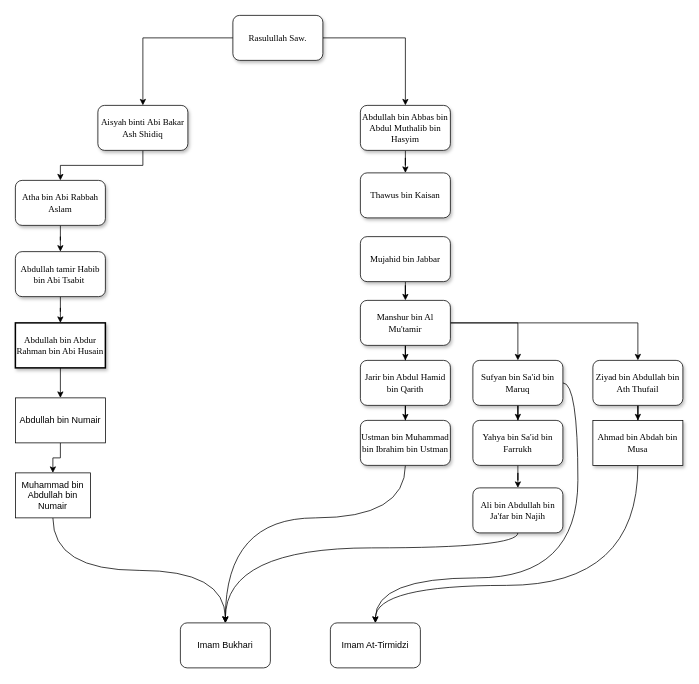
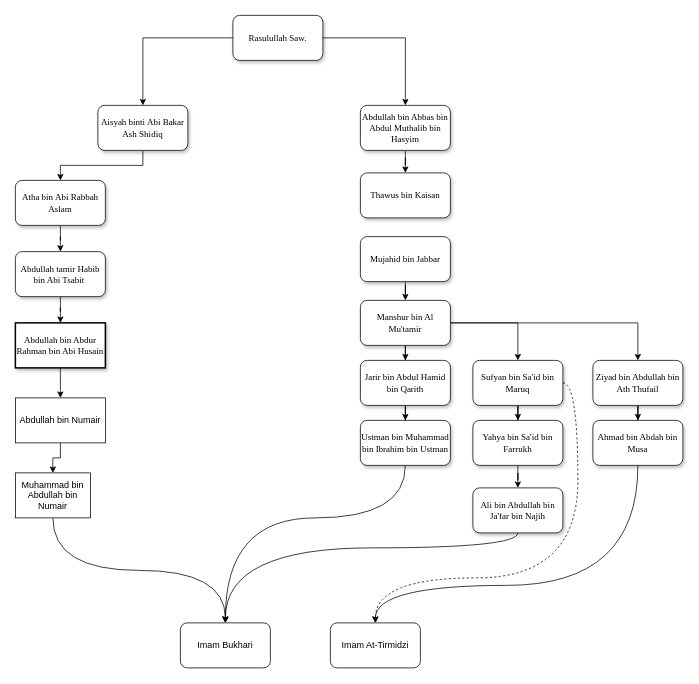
  <mxCell id="0" />
  <mxCell id="1" parent="0" />
  <mxCell id="2" style="edgeStyle=orthogonalEdgeStyle;rounded=0;orthogonalLoop=1;jettySize=auto;html=1;entryX=0.5;entryY=0;entryDx=0;entryDy=0;" edge="1" parent="1" source="4" target="6"><mxGeometry relative="1" as="geometry" /></mxCell>
  <mxCell id="3" style="edgeStyle=orthogonalEdgeStyle;rounded=0;orthogonalLoop=1;jettySize=auto;html=1;entryX=0.5;entryY=0;entryDx=0;entryDy=0;" edge="1" parent="1" source="4" target="8"><mxGeometry relative="1" as="geometry" /></mxCell>
  <mxCell id="4" value="Rasulullah Saw." style="whiteSpace=wrap;html=1;rounded=1;shadow=1;labelBackgroundColor=none;strokeWidth=1;fontFamily=Verdana;fontSize=12;align=center;" parent="1" vertex="1"><mxGeometry x="310" y="20" width="120" height="60" as="geometry" /></mxCell>
  <mxCell id="5" style="edgeStyle=orthogonalEdgeStyle;rounded=0;orthogonalLoop=1;jettySize=auto;html=1;entryX=0.5;entryY=0;entryDx=0;entryDy=0;" edge="1" parent="1" source="6" target="10"><mxGeometry relative="1" as="geometry" /></mxCell>
  <mxCell id="6" value="&lt;div style=&quot;&quot;&gt;Aisyah binti Abi Bakar Ash Shidiq&lt;/div&gt;" style="whiteSpace=wrap;html=1;rounded=1;shadow=1;labelBackgroundColor=none;strokeWidth=1;fontFamily=Verdana;fontSize=12;align=center;" parent="1" vertex="1"><mxGeometry x="130" y="140" width="120" height="60" as="geometry" /></mxCell>
  <mxCell id="7" value="" style="edgeStyle=orthogonalEdgeStyle;rounded=0;orthogonalLoop=1;jettySize=auto;html=1;" edge="1" parent="1" source="8" target="19"><mxGeometry relative="1" as="geometry" /></mxCell>
  <mxCell id="8" value="Abdullah bin Abbas bin Abdul Muthalib bin Hasyim" style="whiteSpace=wrap;html=1;rounded=1;shadow=1;labelBackgroundColor=none;strokeWidth=1;fontFamily=Verdana;fontSize=12;align=center;" parent="1" vertex="1"><mxGeometry x="480" y="140" width="120" height="60" as="geometry" /></mxCell>
  <mxCell id="9" style="edgeStyle=orthogonalEdgeStyle;rounded=0;orthogonalLoop=1;jettySize=auto;html=1;" edge="1" parent="1" source="10" target="12"><mxGeometry relative="1" as="geometry" /></mxCell>
  <mxCell id="10" value="Atha bin Abi Rabbah Aslam" style="whiteSpace=wrap;html=1;rounded=1;shadow=1;labelBackgroundColor=none;strokeWidth=1;fontFamily=Verdana;fontSize=12;align=center;" parent="1" vertex="1"><mxGeometry x="20" y="240" width="120" height="60" as="geometry" /></mxCell>
  <mxCell id="11" style="edgeStyle=orthogonalEdgeStyle;rounded=0;orthogonalLoop=1;jettySize=auto;html=1;entryX=0.5;entryY=0;entryDx=0;entryDy=0;" edge="1" parent="1" source="12" target="14"><mxGeometry relative="1" as="geometry" /></mxCell>
  <mxCell id="12" value="Abdullah tamir Habib bin Abi Tsabit&amp;nbsp;" style="whiteSpace=wrap;html=1;rounded=1;shadow=1;labelBackgroundColor=none;strokeWidth=1;fontFamily=Verdana;fontSize=12;align=center;" parent="1" vertex="1"><mxGeometry x="20" y="335" width="120" height="60" as="geometry" /></mxCell>
  <mxCell id="13" style="edgeStyle=orthogonalEdgeStyle;rounded=0;orthogonalLoop=1;jettySize=auto;html=1;" edge="1" parent="1" source="14" target="16"><mxGeometry relative="1" as="geometry" /></mxCell>
  <mxCell id="14" value="Abdullah bin Abdur Rahman bin Abi Husain" style="whiteSpace=wrap;html=1;rounded=0;shadow=1;labelBackgroundColor=none;strokeWidth=2;fontFamily=Verdana;fontSize=12;align=center;" parent="1" vertex="1"><mxGeometry x="20" y="430" width="120" height="60" as="geometry" /></mxCell>
  <mxCell id="15" value="" style="edgeStyle=orthogonalEdgeStyle;rounded=0;orthogonalLoop=1;jettySize=auto;html=1;" edge="1" parent="1" source="16" target="18"><mxGeometry relative="1" as="geometry" /></mxCell>
  <mxCell id="16" value="Abdullah bin Numair" style="rounded=0;whiteSpace=wrap;html=1;" vertex="1" parent="1"><mxGeometry x="20" y="530" width="120" height="60" as="geometry" /></mxCell>
  <mxCell id="17" style="edgeStyle=orthogonalEdgeStyle;orthogonalLoop=1;jettySize=auto;html=1;exitX=0.5;exitY=1;exitDx=0;exitDy=0;entryX=0.5;entryY=0;entryDx=0;entryDy=0;curved=1;" edge="1" parent="1" source="18" target="37"><mxGeometry relative="1" as="geometry"><mxPoint x="140" y="750" as="targetPoint" /></mxGeometry></mxCell>
  <mxCell id="18" value="Muhammad bin Abdullah bin Numair" style="whiteSpace=wrap;html=1;rounded=0;" vertex="1" parent="1"><mxGeometry x="20" y="630" width="100" height="60" as="geometry" /></mxCell>
  <mxCell id="19" value="Thawus bin Kaisan" style="whiteSpace=wrap;html=1;fontFamily=Verdana;rounded=1;shadow=1;labelBackgroundColor=none;strokeWidth=1;" vertex="1" parent="1"><mxGeometry x="480" y="230" width="120" height="60" as="geometry" /></mxCell>
  <mxCell id="20" value="" style="edgeStyle=orthogonalEdgeStyle;rounded=0;orthogonalLoop=1;jettySize=auto;html=1;" edge="1" parent="1" source="21" target="25"><mxGeometry relative="1" as="geometry" /></mxCell>
  <mxCell id="21" value="Mujahid bin Jabbar" style="whiteSpace=wrap;html=1;fontFamily=Verdana;rounded=1;shadow=1;labelBackgroundColor=none;strokeWidth=1;" vertex="1" parent="1"><mxGeometry x="480" y="315" width="120" height="60" as="geometry" /></mxCell>
  <mxCell id="22" value="" style="edgeStyle=orthogonalEdgeStyle;rounded=0;orthogonalLoop=1;jettySize=auto;html=1;" edge="1" parent="1" source="25" target="27"><mxGeometry relative="1" as="geometry" /></mxCell>
  <mxCell id="23" value="" style="edgeStyle=orthogonalEdgeStyle;rounded=0;orthogonalLoop=1;jettySize=auto;html=1;" edge="1" parent="1" source="25" target="32"><mxGeometry relative="1" as="geometry" /></mxCell>
  <mxCell id="24" value="" style="edgeStyle=orthogonalEdgeStyle;rounded=0;orthogonalLoop=1;jettySize=auto;html=1;" edge="1" parent="1" source="25" target="39"><mxGeometry relative="1" as="geometry" /></mxCell>
  <mxCell id="25" value="Manshur bin Al Mu'tamir" style="whiteSpace=wrap;html=1;fontFamily=Verdana;rounded=1;shadow=1;labelBackgroundColor=none;strokeWidth=1;" vertex="1" parent="1"><mxGeometry x="480" y="400" width="120" height="60" as="geometry" /></mxCell>
  <mxCell id="26" value="" style="edgeStyle=orthogonalEdgeStyle;rounded=0;orthogonalLoop=1;jettySize=auto;html=1;" edge="1" parent="1" source="27" target="29"><mxGeometry relative="1" as="geometry" /></mxCell>
  <mxCell id="27" value="Jarir bin Abdul Hamid bin Qarith" style="whiteSpace=wrap;html=1;fontFamily=Verdana;rounded=1;shadow=1;labelBackgroundColor=none;strokeWidth=1;" vertex="1" parent="1"><mxGeometry x="480" y="480" width="120" height="60" as="geometry" /></mxCell>
  <mxCell id="28" style="edgeStyle=orthogonalEdgeStyle;orthogonalLoop=1;jettySize=auto;html=1;entryX=0.5;entryY=0;entryDx=0;entryDy=0;curved=1;" edge="1" parent="1" source="29" target="37"><mxGeometry relative="1" as="geometry"><Array as="points"><mxPoint x="540" y="690" /><mxPoint x="300" y="690" /></Array></mxGeometry></mxCell>
  <mxCell id="29" value="Ustman bin Muhammad bin Ibrahim bin Ustman" style="whiteSpace=wrap;html=1;fontFamily=Verdana;rounded=1;shadow=1;labelBackgroundColor=none;strokeWidth=1;" vertex="1" parent="1"><mxGeometry x="480" y="560" width="120" height="60" as="geometry" /></mxCell>
  <mxCell id="30" value="" style="edgeStyle=orthogonalEdgeStyle;rounded=0;orthogonalLoop=1;jettySize=auto;html=1;" edge="1" parent="1" source="32" target="34"><mxGeometry relative="1" as="geometry" /></mxCell>
- <mxCell id="31" style="edgeStyle=orthogonalEdgeStyle;rounded=0;orthogonalLoop=1;jettySize=auto;html=1;exitX=1;exitY=0.5;exitDx=0;exitDy=0;entryX=0.5;entryY=0;entryDx=0;entryDy=0;elbow=vertical;curved=1;" edge="1" parent="1" source="32" target="42"><mxGeometry relative="1" as="geometry"><Array as="points"><mxPoint x="770" y="510" /><mxPoint x="770" y="770" /><mxPoint x="500" y="770" /></Array></mxGeometry></mxCell>
+ <mxCell id="31" style="edgeStyle=orthogonalEdgeStyle;rounded=0;orthogonalLoop=1;jettySize=auto;html=1;exitX=1;exitY=0.5;exitDx=0;exitDy=0;entryX=0.5;entryY=0;entryDx=0;entryDy=0;elbow=vertical;curved=1;dashed=1;" edge="1" parent="1" source="32" target="42"><mxGeometry relative="1" as="geometry"><Array as="points"><mxPoint x="770" y="510" /><mxPoint x="770" y="770" /><mxPoint x="500" y="770" /></Array></mxGeometry></mxCell>
  <mxCell id="32" value="Sufyan bin Sa'id bin Maruq" style="whiteSpace=wrap;html=1;fontFamily=Verdana;rounded=1;shadow=1;labelBackgroundColor=none;strokeWidth=1;" vertex="1" parent="1"><mxGeometry x="630" y="480" width="120" height="60" as="geometry" /></mxCell>
  <mxCell id="33" value="" style="edgeStyle=orthogonalEdgeStyle;rounded=0;orthogonalLoop=1;jettySize=auto;html=1;" edge="1" parent="1" source="34" target="36"><mxGeometry relative="1" as="geometry" /></mxCell>
  <mxCell id="34" value="Yahya bin Sa'id bin Farrukh" style="whiteSpace=wrap;html=1;fontFamily=Verdana;rounded=1;shadow=1;labelBackgroundColor=none;strokeWidth=1;" vertex="1" parent="1"><mxGeometry x="630" y="560" width="120" height="60" as="geometry" /></mxCell>
  <mxCell id="35" style="edgeStyle=orthogonalEdgeStyle;orthogonalLoop=1;jettySize=auto;html=1;entryX=0.5;entryY=0;entryDx=0;entryDy=0;curved=1;" edge="1" parent="1" source="36" target="37"><mxGeometry relative="1" as="geometry"><Array as="points"><mxPoint x="690" y="730" /><mxPoint x="300" y="730" /></Array></mxGeometry></mxCell>
  <mxCell id="36" value="Ali bin Abdullah bin Ja'far bin Najih" style="whiteSpace=wrap;html=1;fontFamily=Verdana;rounded=1;shadow=1;labelBackgroundColor=none;strokeWidth=1;" vertex="1" parent="1"><mxGeometry x="630" y="650" width="120" height="60" as="geometry" /></mxCell>
  <mxCell id="37" value="Imam Bukhari" style="rounded=1;whiteSpace=wrap;html=1;" vertex="1" parent="1"><mxGeometry x="240" y="830" width="120" height="60" as="geometry" /></mxCell>
  <mxCell id="38" value="" style="edgeStyle=orthogonalEdgeStyle;rounded=0;orthogonalLoop=1;jettySize=auto;html=1;" edge="1" parent="1" source="39" target="41"><mxGeometry relative="1" as="geometry" /></mxCell>
  <mxCell id="39" value="Ziyad bin Abdullah bin Ath Thufail" style="whiteSpace=wrap;html=1;fontFamily=Verdana;rounded=1;shadow=1;labelBackgroundColor=none;strokeWidth=1;" vertex="1" parent="1"><mxGeometry x="790" y="480" width="120" height="60" as="geometry" /></mxCell>
  <mxCell id="40" style="edgeStyle=orthogonalEdgeStyle;orthogonalLoop=1;jettySize=auto;html=1;entryX=0.5;entryY=0;entryDx=0;entryDy=0;strokeColor=default;curved=1;" edge="1" parent="1" source="41" target="42"><mxGeometry relative="1" as="geometry"><Array as="points"><mxPoint x="850" y="780" /><mxPoint x="500" y="780" /></Array></mxGeometry></mxCell>
- <mxCell id="41" value="Ahmad bin Abdah bin Musa" style="whiteSpace=wrap;html=1;fontFamily=Verdana;shadow=1;labelBackgroundColor=none;strokeWidth=1;rounded=0;" vertex="1" parent="1"><mxGeometry x="790" y="560" width="120" height="60" as="geometry" /></mxCell>
+ <mxCell id="41" value="Ahmad bin Abdah bin Musa" style="whiteSpace=wrap;html=1;fontFamily=Verdana;rounded=1;shadow=1;labelBackgroundColor=none;strokeWidth=1;" vertex="1" parent="1"><mxGeometry x="790" y="560" width="120" height="60" as="geometry" /></mxCell>
  <mxCell id="42" value="Imam At-Tirmidzi" style="rounded=1;whiteSpace=wrap;html=1;" vertex="1" parent="1"><mxGeometry x="440" y="830" width="120" height="60" as="geometry" /></mxCell>
